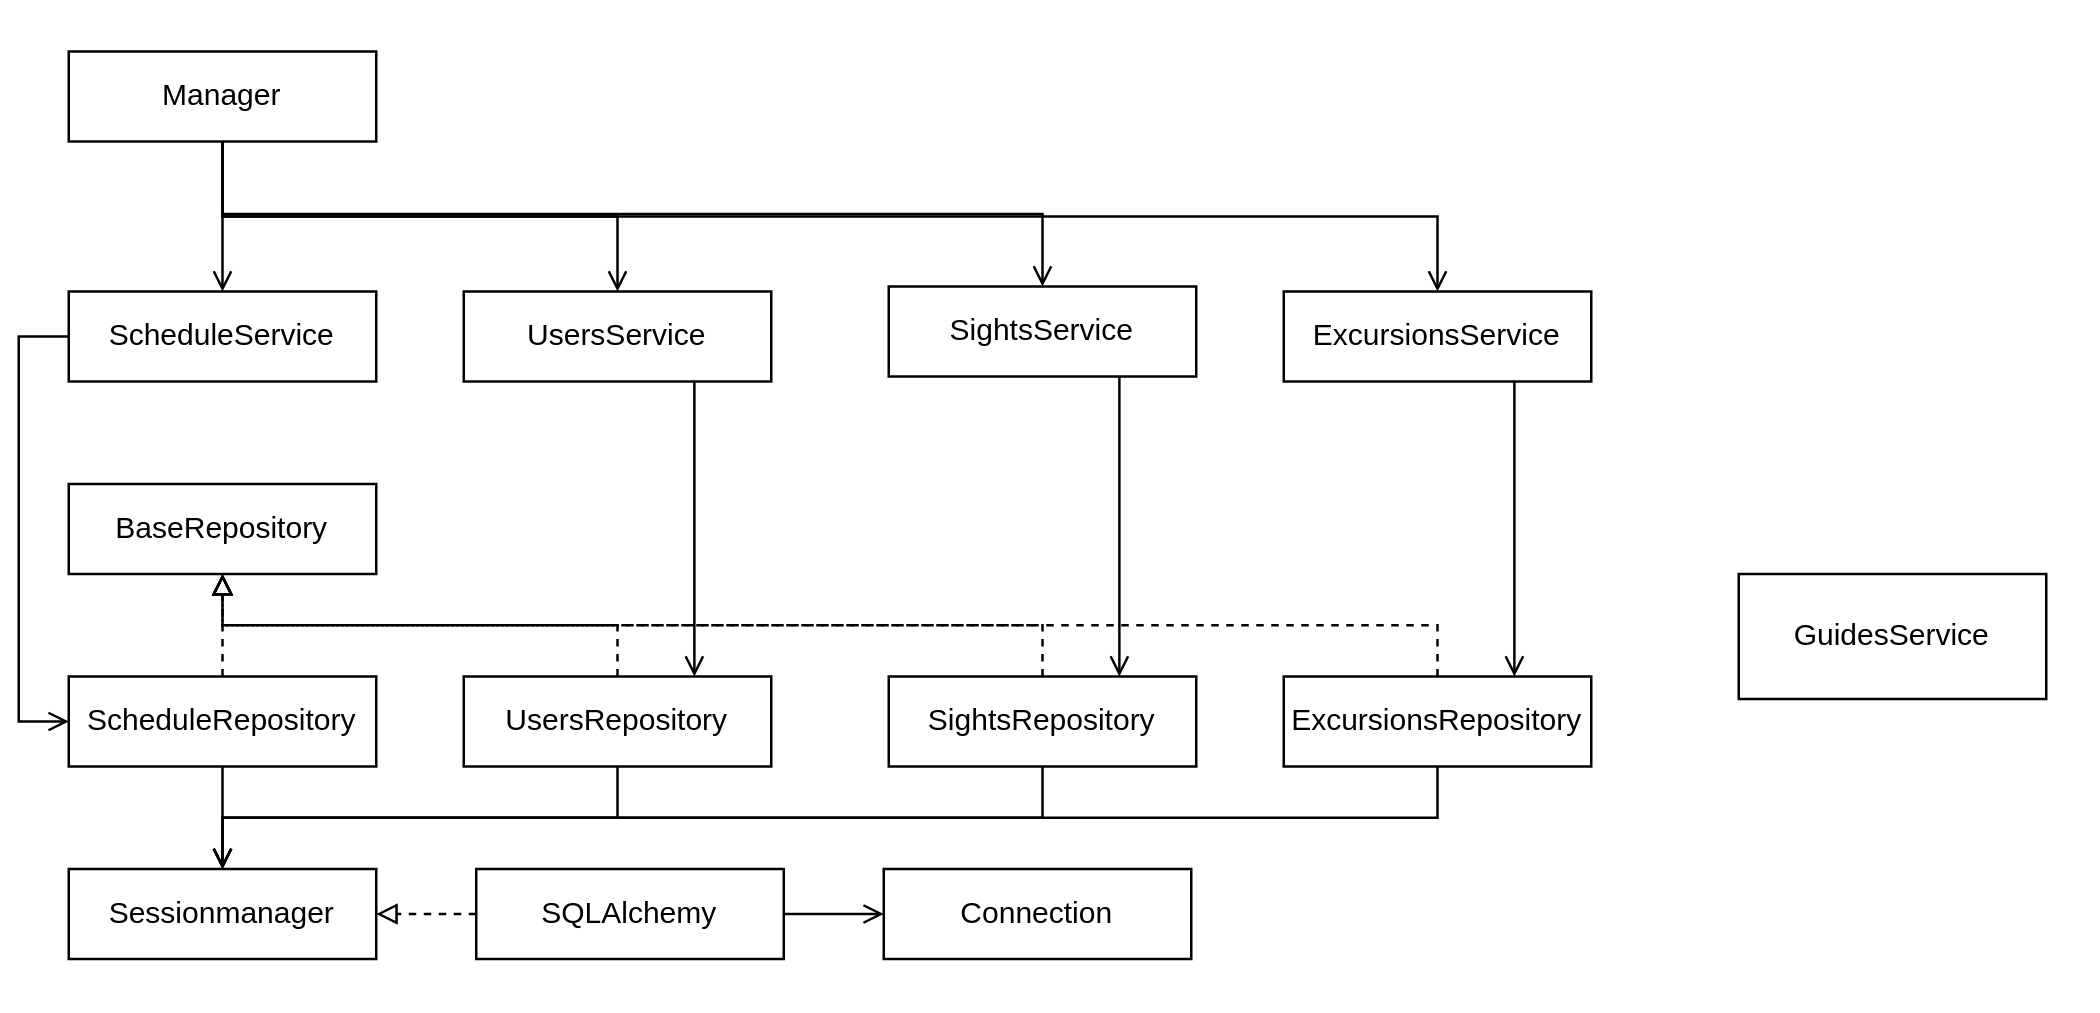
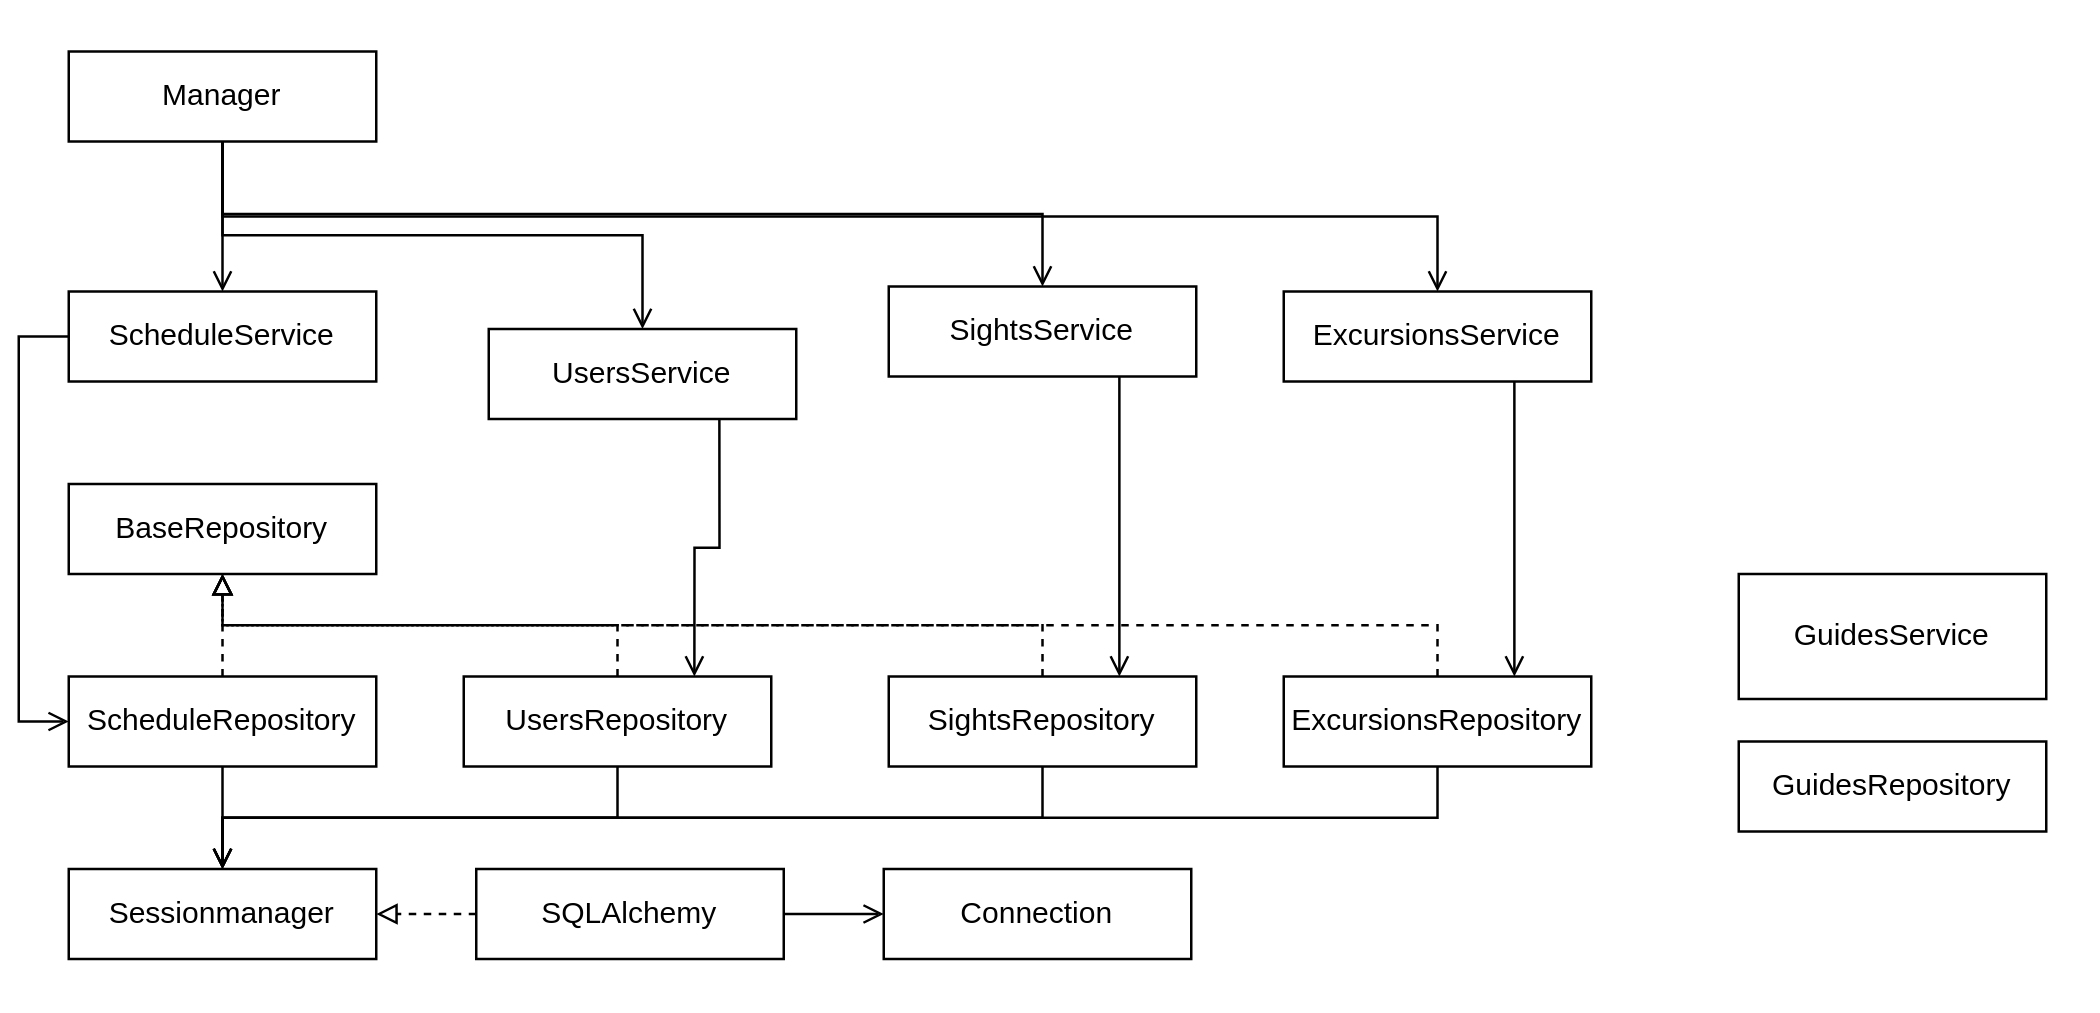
  <mxCell id="0" />
  <mxCell id="1" parent="0" />
  <mxCell id="2" style="edgeStyle=orthogonalEdgeStyle;rounded=0;orthogonalLoop=1;jettySize=auto;html=1;exitX=0.5;exitY=1;exitDx=0;exitDy=0;endArrow=open;endFill=0;" edge="1" parent="1" source="6" target="15"><mxGeometry relative="1" as="geometry" /></mxCell>
  <mxCell id="3" style="edgeStyle=orthogonalEdgeStyle;rounded=0;orthogonalLoop=1;jettySize=auto;html=1;exitX=0.5;exitY=1;exitDx=0;exitDy=0;endArrow=open;endFill=0;" edge="1" parent="1" source="6" target="13"><mxGeometry relative="1" as="geometry" /></mxCell>
  <mxCell id="4" style="edgeStyle=orthogonalEdgeStyle;rounded=0;orthogonalLoop=1;jettySize=auto;html=1;exitX=0.5;exitY=1;exitDx=0;exitDy=0;endArrow=open;endFill=0;" edge="1" parent="1" source="6" target="8"><mxGeometry relative="1" as="geometry" /></mxCell>
  <mxCell id="5" style="edgeStyle=orthogonalEdgeStyle;rounded=0;orthogonalLoop=1;jettySize=auto;html=1;exitX=0.5;exitY=1;exitDx=0;exitDy=0;endArrow=open;endFill=0;" edge="1" parent="1" source="6" target="18"><mxGeometry relative="1" as="geometry" /></mxCell>
  <mxCell id="6" value="Manager" style="rounded=0;whiteSpace=wrap;html=1;" parent="1" vertex="1"><mxGeometry x="20" y="20" width="123" height="36" as="geometry" /></mxCell>
  <mxCell id="7" style="edgeStyle=orthogonalEdgeStyle;rounded=0;orthogonalLoop=1;jettySize=auto;html=1;exitX=0.75;exitY=1;exitDx=0;exitDy=0;entryX=0.75;entryY=0;entryDx=0;entryDy=0;endArrow=open;endFill=0;" edge="1" parent="1" source="8" target="11"><mxGeometry relative="1" as="geometry" /></mxCell>
  <mxCell id="8" value="SightsService" style="rounded=0;whiteSpace=wrap;html=1;" parent="1" vertex="1"><mxGeometry x="348" y="114" width="123" height="36" as="geometry" /></mxCell>
  <mxCell id="9" style="edgeStyle=orthogonalEdgeStyle;rounded=0;orthogonalLoop=1;jettySize=auto;html=1;exitX=0.5;exitY=1;exitDx=0;exitDy=0;endArrow=open;endFill=0;" edge="1" parent="1" source="11" target="30"><mxGeometry relative="1" as="geometry" /></mxCell>
  <mxCell id="10" style="edgeStyle=orthogonalEdgeStyle;rounded=0;orthogonalLoop=1;jettySize=auto;html=1;exitX=0.5;exitY=0;exitDx=0;exitDy=0;entryX=0.5;entryY=1;entryDx=0;entryDy=0;dashed=1;endArrow=block;endFill=0;" edge="1" parent="1" source="11" target="29"><mxGeometry relative="1" as="geometry" /></mxCell>
  <mxCell id="11" value="SightsRepository" style="rounded=0;whiteSpace=wrap;html=1;" parent="1" vertex="1"><mxGeometry x="348" y="270" width="123" height="36" as="geometry" /></mxCell>
  <mxCell id="12" style="edgeStyle=orthogonalEdgeStyle;rounded=0;orthogonalLoop=1;jettySize=auto;html=1;exitX=0.75;exitY=1;exitDx=0;exitDy=0;entryX=0.75;entryY=0;entryDx=0;entryDy=0;endArrow=open;endFill=0;" edge="1" parent="1" source="13" target="25"><mxGeometry relative="1" as="geometry" /></mxCell>
- <mxCell id="13" value="UsersService" style="rounded=0;whiteSpace=wrap;html=1;" parent="1" vertex="1"><mxGeometry x="178" y="116" width="123" height="36" as="geometry" /></mxCell>
+ <mxCell id="13" value="UsersService" style="rounded=0;whiteSpace=wrap;html=1;" parent="1" vertex="1"><mxGeometry x="188" y="131" width="123" height="36" as="geometry" /></mxCell>
  <mxCell id="14" style="edgeStyle=orthogonalEdgeStyle;rounded=0;orthogonalLoop=1;jettySize=auto;html=1;exitX=0;exitY=0.5;exitDx=0;exitDy=0;entryX=0;entryY=0.5;entryDx=0;entryDy=0;endArrow=open;endFill=0;" edge="1" parent="1" source="15" target="28"><mxGeometry relative="1" as="geometry" /></mxCell>
  <mxCell id="15" value="ScheduleService" style="rounded=0;whiteSpace=wrap;html=1;" parent="1" vertex="1"><mxGeometry x="20" y="116" width="123" height="36" as="geometry" /></mxCell>
  <mxCell id="16" value="GuidesService" style="rounded=0;whiteSpace=wrap;html=1;" parent="1" vertex="1"><mxGeometry x="688" y="229" width="123" height="50" as="geometry" /></mxCell>
  <mxCell id="17" style="edgeStyle=orthogonalEdgeStyle;rounded=0;orthogonalLoop=1;jettySize=auto;html=1;exitX=0.75;exitY=1;exitDx=0;exitDy=0;entryX=0.75;entryY=0;entryDx=0;entryDy=0;endArrow=open;endFill=0;" edge="1" parent="1" source="18" target="21"><mxGeometry relative="1" as="geometry" /></mxCell>
  <mxCell id="18" value="ExcursionsService" style="rounded=0;whiteSpace=wrap;html=1;" parent="1" vertex="1"><mxGeometry x="506" y="116" width="123" height="36" as="geometry" /></mxCell>
  <mxCell id="19" style="edgeStyle=orthogonalEdgeStyle;rounded=0;orthogonalLoop=1;jettySize=auto;html=1;exitX=0.5;exitY=1;exitDx=0;exitDy=0;endArrow=open;endFill=0;" edge="1" parent="1" source="21" target="30"><mxGeometry relative="1" as="geometry" /></mxCell>
  <mxCell id="20" style="edgeStyle=orthogonalEdgeStyle;rounded=0;orthogonalLoop=1;jettySize=auto;html=1;exitX=0.5;exitY=0;exitDx=0;exitDy=0;dashed=1;endArrow=block;endFill=0;" edge="1" parent="1" source="21" target="29"><mxGeometry relative="1" as="geometry" /></mxCell>
  <mxCell id="21" value="ExcursionsRepository" style="rounded=0;whiteSpace=wrap;html=1;" parent="1" vertex="1"><mxGeometry x="506" y="270" width="123" height="36" as="geometry" /></mxCell>
+ <mxCell id="22" value="GuidesRepository" style="rounded=0;whiteSpace=wrap;html=1;" parent="1" vertex="1"><mxGeometry x="688" y="296" width="123" height="36" as="geometry" /></mxCell>
  <mxCell id="23" style="edgeStyle=orthogonalEdgeStyle;rounded=0;orthogonalLoop=1;jettySize=auto;html=1;exitX=0.5;exitY=1;exitDx=0;exitDy=0;entryX=0.5;entryY=0;entryDx=0;entryDy=0;endArrow=open;endFill=0;" edge="1" parent="1" source="25" target="30"><mxGeometry relative="1" as="geometry" /></mxCell>
  <mxCell id="24" style="edgeStyle=orthogonalEdgeStyle;rounded=0;orthogonalLoop=1;jettySize=auto;html=1;exitX=0.5;exitY=0;exitDx=0;exitDy=0;dashed=1;endArrow=block;endFill=0;" edge="1" parent="1" source="25" target="29"><mxGeometry relative="1" as="geometry" /></mxCell>
  <mxCell id="25" value="UsersRepository" style="rounded=0;whiteSpace=wrap;html=1;" parent="1" vertex="1"><mxGeometry x="178" y="270" width="123" height="36" as="geometry" /></mxCell>
  <mxCell id="26" style="edgeStyle=orthogonalEdgeStyle;rounded=0;orthogonalLoop=1;jettySize=auto;html=1;exitX=0.5;exitY=1;exitDx=0;exitDy=0;entryX=0.5;entryY=0;entryDx=0;entryDy=0;endArrow=open;endFill=0;" edge="1" parent="1" source="28" target="30"><mxGeometry relative="1" as="geometry" /></mxCell>
  <mxCell id="27" style="edgeStyle=orthogonalEdgeStyle;rounded=0;orthogonalLoop=1;jettySize=auto;html=1;exitX=0.5;exitY=0;exitDx=0;exitDy=0;entryX=0.5;entryY=1;entryDx=0;entryDy=0;dashed=1;endArrow=block;endFill=0;" edge="1" parent="1" source="28" target="29"><mxGeometry relative="1" as="geometry" /></mxCell>
  <mxCell id="28" value="ScheduleRepository" style="rounded=0;whiteSpace=wrap;html=1;" parent="1" vertex="1"><mxGeometry x="20" y="270" width="123" height="36" as="geometry" /></mxCell>
  <mxCell id="29" value="BaseRepository" style="rounded=0;whiteSpace=wrap;html=1;" parent="1" vertex="1"><mxGeometry x="20" y="193" width="123" height="36" as="geometry" /></mxCell>
  <mxCell id="30" value="Sessionmanager" style="rounded=0;whiteSpace=wrap;html=1;" vertex="1" parent="1"><mxGeometry x="20" y="347" width="123" height="36" as="geometry" /></mxCell>
  <mxCell id="31" style="edgeStyle=orthogonalEdgeStyle;rounded=0;orthogonalLoop=1;jettySize=auto;html=1;exitX=1;exitY=0.5;exitDx=0;exitDy=0;entryX=0;entryY=0.5;entryDx=0;entryDy=0;endArrow=open;endFill=0;" edge="1" parent="1" source="33" target="34"><mxGeometry relative="1" as="geometry" /></mxCell>
  <mxCell id="32" style="edgeStyle=orthogonalEdgeStyle;rounded=0;orthogonalLoop=1;jettySize=auto;html=1;exitX=0;exitY=0.5;exitDx=0;exitDy=0;endArrow=block;endFill=0;dashed=1;" edge="1" parent="1" source="33" target="30"><mxGeometry relative="1" as="geometry" /></mxCell>
  <mxCell id="33" value="SQLAlchemy" style="rounded=0;whiteSpace=wrap;html=1;" vertex="1" parent="1"><mxGeometry x="183" y="347" width="123" height="36" as="geometry" /></mxCell>
  <mxCell id="34" value="Connection" style="rounded=0;whiteSpace=wrap;html=1;" vertex="1" parent="1"><mxGeometry x="346" y="347" width="123" height="36" as="geometry" /></mxCell>
